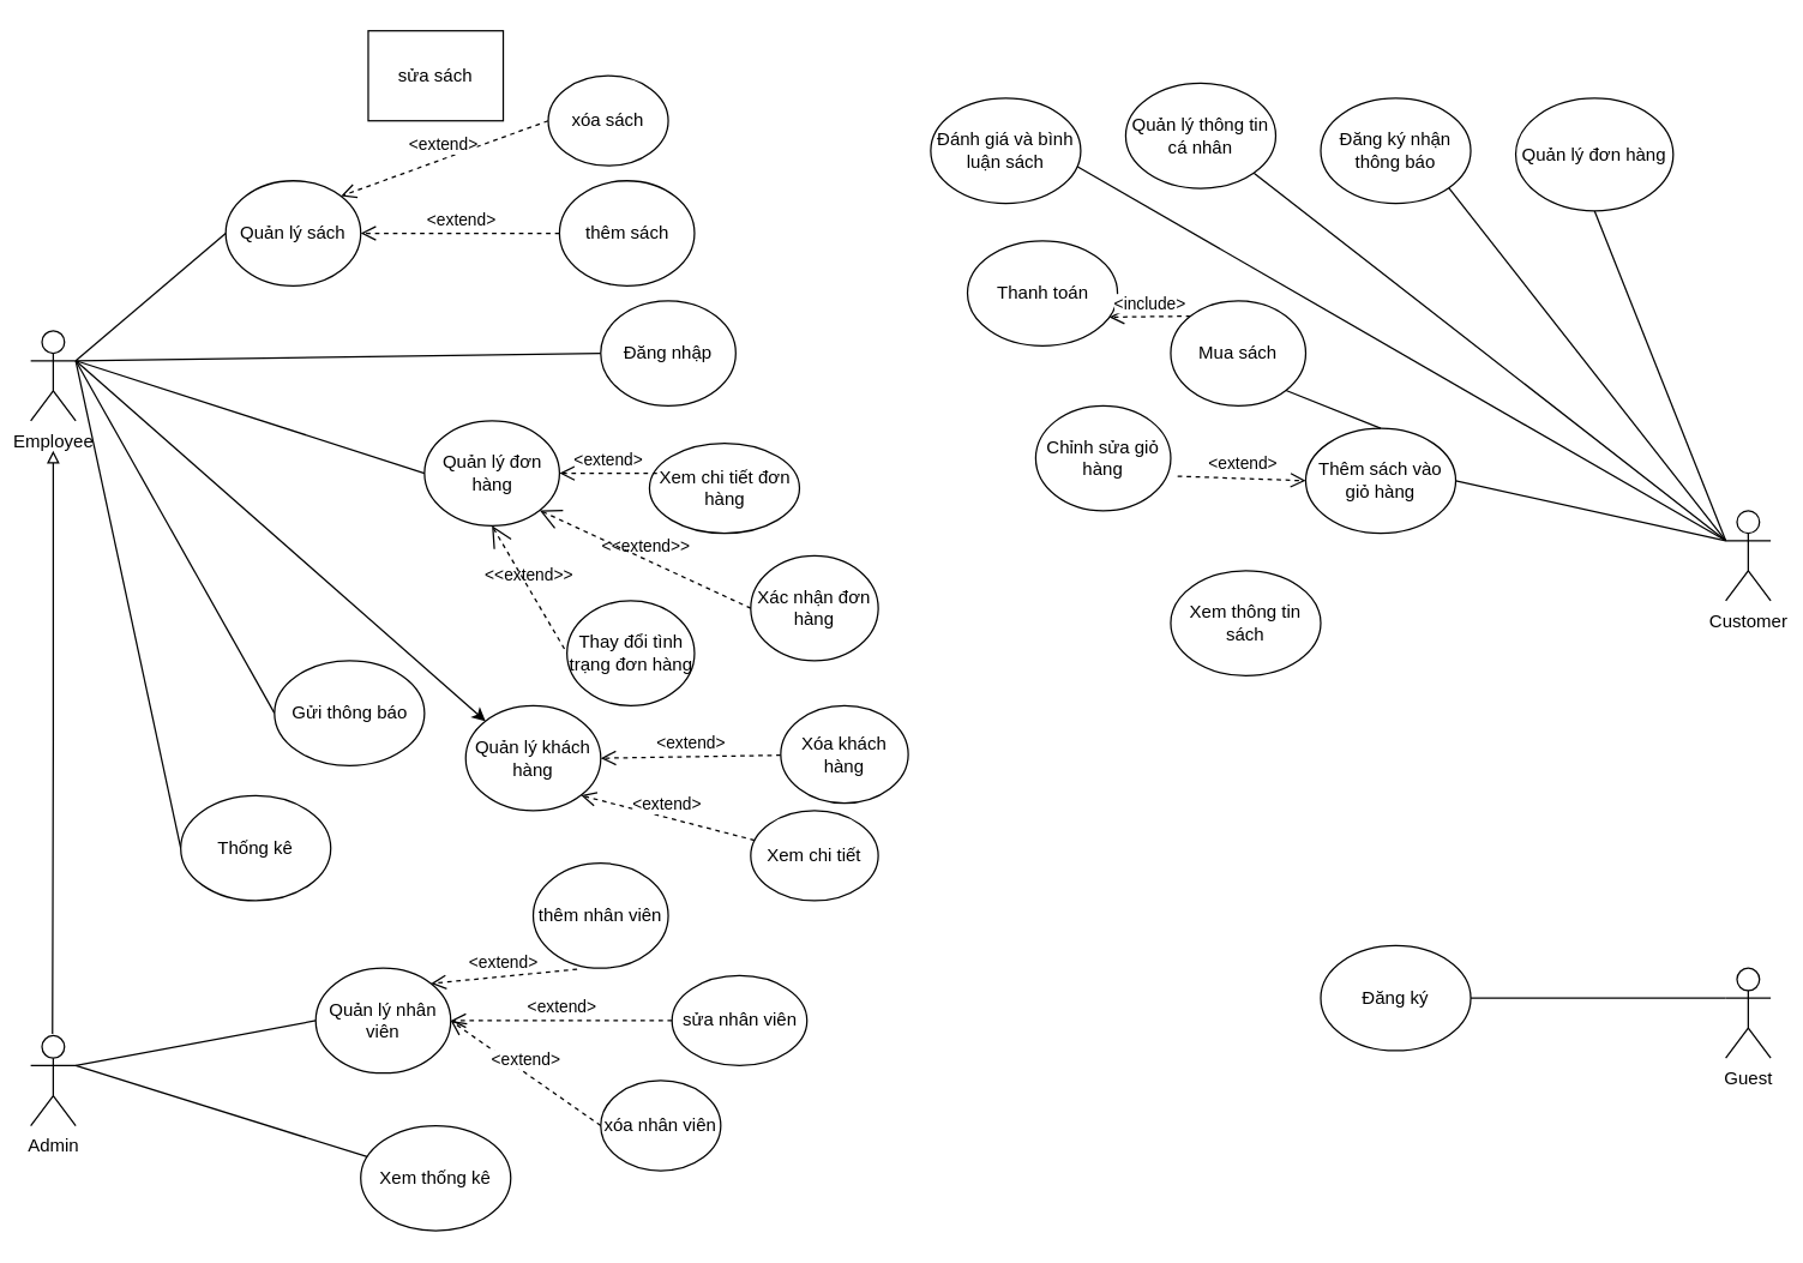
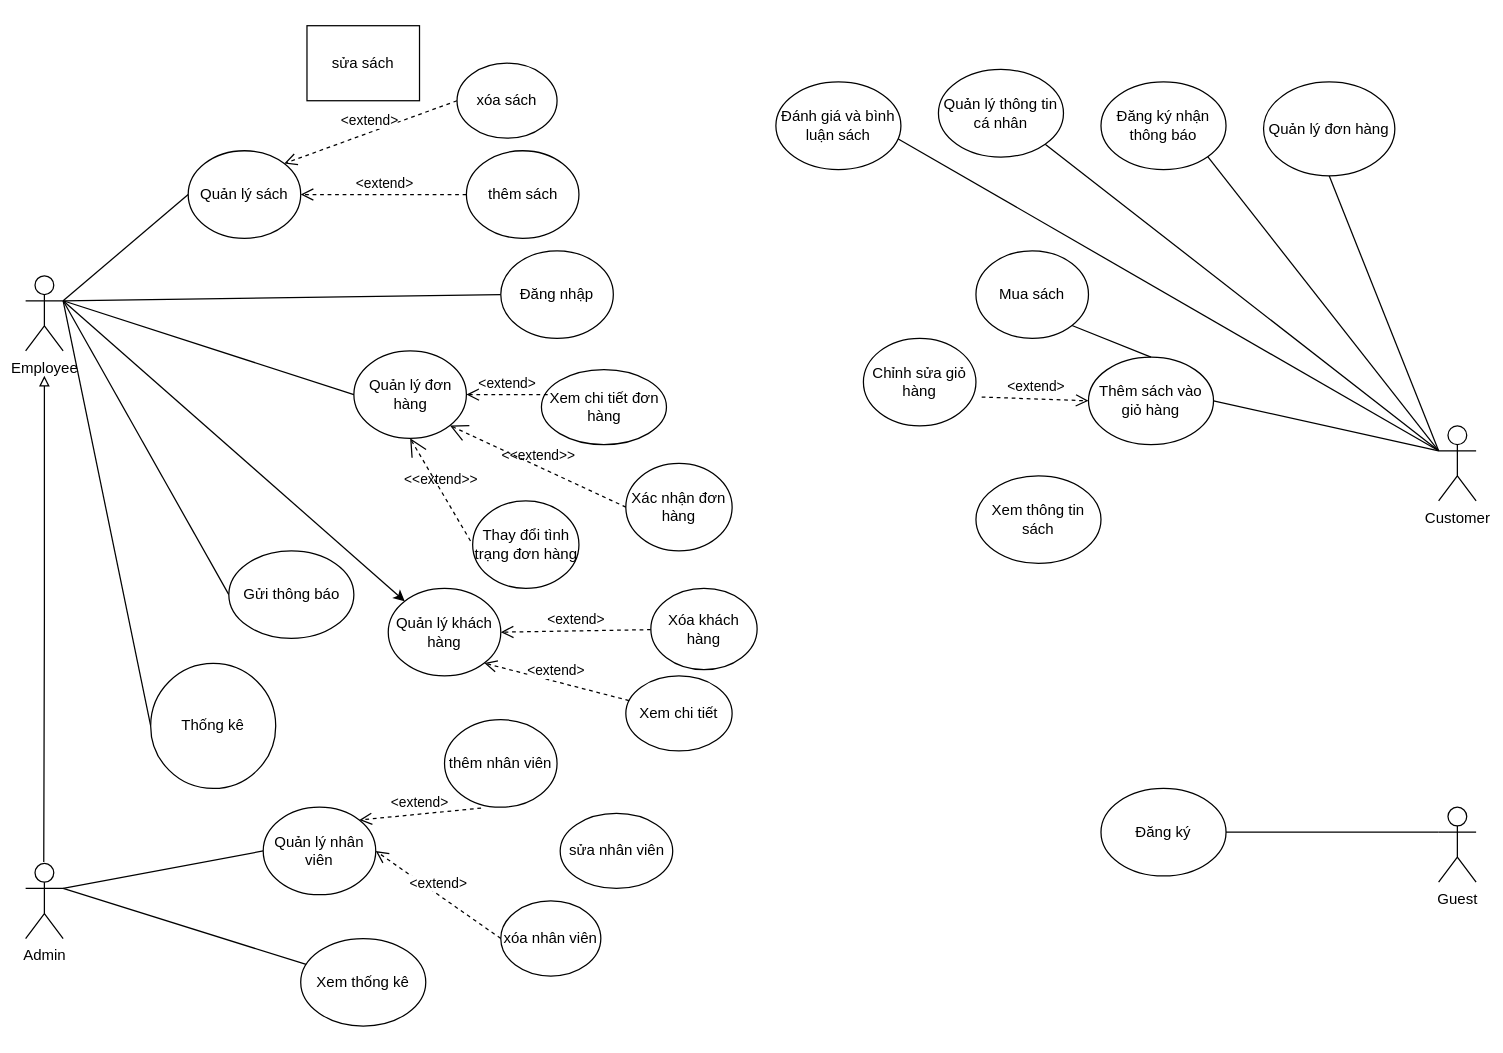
  <mxCell id="0" />
  <mxCell id="1" parent="0" />
  <mxCell id="2" value="Admin" style="shape=umlActor;verticalLabelPosition=bottom;verticalAlign=top;html=1;outlineConnect=0;" parent="1" vertex="1"><mxGeometry x="20" y="690" width="30" height="60" as="geometry" /></mxCell>
  <mxCell id="3" value="Guest&lt;br&gt;" style="shape=umlActor;verticalLabelPosition=bottom;verticalAlign=top;html=1;outlineConnect=0;" parent="1" vertex="1"><mxGeometry x="1150" y="645" width="30" height="60" as="geometry" /></mxCell>
  <mxCell id="4" value="Customer&lt;br&gt;" style="shape=umlActor;verticalLabelPosition=bottom;verticalAlign=top;html=1;outlineConnect=0;" parent="1" vertex="1"><mxGeometry x="1150" y="340" width="30" height="60" as="geometry" /></mxCell>
  <mxCell id="5" style="edgeStyle=none;rounded=1;orthogonalLoop=1;jettySize=auto;html=1;exitX=0;exitY=0.5;exitDx=0;exitDy=0;entryX=1;entryY=0.333;entryDx=0;entryDy=0;entryPerimeter=0;endArrow=none;endFill=0;" parent="1" source="6" target="2" edge="1"><mxGeometry relative="1" as="geometry" /></mxCell>
  <mxCell id="6" value="Quản lý nhân viên" style="ellipse;whiteSpace=wrap;html=1;" parent="1" vertex="1"><mxGeometry x="210" y="645" width="90" height="70" as="geometry" /></mxCell>
  <mxCell id="7" value="thêm nhân viên" style="ellipse;whiteSpace=wrap;html=1;" parent="1" vertex="1"><mxGeometry x="355" y="575" width="90" height="70" as="geometry" /></mxCell>
  <mxCell id="8" value="sửa nhân viên" style="ellipse;whiteSpace=wrap;html=1;" parent="1" vertex="1"><mxGeometry x="447.5" y="650" width="90" height="60" as="geometry" /></mxCell>
  <mxCell id="9" value="xóa nhân viên" style="ellipse;whiteSpace=wrap;html=1;" parent="1" vertex="1"><mxGeometry x="400" y="720" width="80" height="60" as="geometry" /></mxCell>
- <mxCell id="10" value="&amp;lt;extend&amp;gt;&lt;br&gt;" style="html=1;verticalAlign=bottom;endArrow=open;dashed=1;endSize=8;exitX=0;exitY=0.5;exitDx=0;exitDy=0;entryX=1;entryY=0.5;entryDx=0;entryDy=0;" parent="1" source="8" target="6" edge="1"><mxGeometry relative="1" as="geometry"><mxPoint x="335" y="400" as="sourcePoint" /><mxPoint x="410" y="243" as="targetPoint" /><Array as="points" /></mxGeometry></mxCell>
  <mxCell id="11" value="&amp;lt;extend&amp;gt;&lt;br&gt;" style="html=1;verticalAlign=bottom;endArrow=open;dashed=1;endSize=8;exitX=0;exitY=0.5;exitDx=0;exitDy=0;entryX=1;entryY=0.5;entryDx=0;entryDy=0;" parent="1" source="9" target="6" edge="1"><mxGeometry relative="1" as="geometry"><mxPoint x="335" y="400" as="sourcePoint" /><mxPoint x="366.147" y="453.22" as="targetPoint" /><Array as="points" /></mxGeometry></mxCell>
  <mxCell id="12" value="&amp;lt;extend&amp;gt;" style="html=1;verticalAlign=bottom;endArrow=open;dashed=1;endSize=8;exitX=0.325;exitY=1.01;exitDx=0;exitDy=0;entryX=1;entryY=0;entryDx=0;entryDy=0;exitPerimeter=0;" parent="1" source="7" target="6" edge="1"><mxGeometry relative="1" as="geometry"><mxPoint x="334" y="400" as="sourcePoint" /><mxPoint x="365.147" y="453.22" as="targetPoint" /></mxGeometry></mxCell>
  <mxCell id="13" value="Quản lý sách" style="ellipse;whiteSpace=wrap;html=1;" parent="1" vertex="1"><mxGeometry x="150" y="120" width="90" height="70" as="geometry" /></mxCell>
  <mxCell id="14" value="thêm sách" style="ellipse;whiteSpace=wrap;html=1;" parent="1" vertex="1"><mxGeometry x="372.5" y="120" width="90" height="70" as="geometry" /></mxCell>
  <mxCell id="15" value="&amp;lt;extend&amp;gt;" style="html=1;verticalAlign=bottom;endArrow=open;dashed=1;endSize=8;exitX=0;exitY=0.5;exitDx=0;exitDy=0;" parent="1" source="14" target="13" edge="1"><mxGeometry relative="1" as="geometry"><mxPoint x="540" y="300" as="sourcePoint" /><mxPoint x="315.147" y="658.22" as="targetPoint" /></mxGeometry></mxCell>
  <mxCell id="16" value="sửa sách" style="whiteSpace=wrap;html=1;rounded=0;" parent="1" vertex="1"><mxGeometry x="245" y="20" width="90" height="60" as="geometry" /></mxCell>
  <mxCell id="17" value="xóa sách" style="ellipse;whiteSpace=wrap;html=1;" parent="1" vertex="1"><mxGeometry x="365" y="50" width="80" height="60" as="geometry" /></mxCell>
  <mxCell id="18" value="&amp;lt;extend&amp;gt;&lt;br&gt;" style="html=1;verticalAlign=bottom;endArrow=open;dashed=1;endSize=8;exitX=0;exitY=0.5;exitDx=0;exitDy=0;entryX=1;entryY=0;entryDx=0;entryDy=0;" parent="1" source="17" target="13" edge="1"><mxGeometry relative="1" as="geometry"><mxPoint x="285" y="605" as="sourcePoint" /><mxPoint x="316.147" y="658.22" as="targetPoint" /><Array as="points" /></mxGeometry></mxCell>
  <mxCell id="19" value="Xem thống kê" style="ellipse;whiteSpace=wrap;html=1;" parent="1" vertex="1"><mxGeometry x="240" y="750" width="100" height="70" as="geometry" /></mxCell>
  <mxCell id="20" value="" style="endArrow=none;html=1;exitX=1;exitY=0.333;exitDx=0;exitDy=0;exitPerimeter=0;" parent="1" source="2" target="19" edge="1"><mxGeometry width="50" height="50" relative="1" as="geometry"><mxPoint x="80" y="430" as="sourcePoint" /><mxPoint x="570" y="390" as="targetPoint" /></mxGeometry></mxCell>
  <mxCell id="21" value="Đăng ký" style="ellipse;whiteSpace=wrap;html=1;" parent="1" vertex="1"><mxGeometry x="880" y="630" width="100" height="70" as="geometry" /></mxCell>
  <mxCell id="22" value="Quản lý đơn hàng" style="ellipse;whiteSpace=wrap;html=1;" parent="1" vertex="1"><mxGeometry x="282.5" y="280" width="90" height="70" as="geometry" /></mxCell>
  <mxCell id="23" value="Xem chi tiết đơn hàng" style="ellipse;whiteSpace=wrap;html=1;" parent="1" vertex="1"><mxGeometry x="432.5" y="295" width="100" height="60" as="geometry" /></mxCell>
  <mxCell id="24" value="Xác nhận đơn hàng" style="ellipse;whiteSpace=wrap;html=1;" parent="1" vertex="1"><mxGeometry x="500" y="370" width="85" height="70" as="geometry" /></mxCell>
  <mxCell id="25" value="&amp;lt;extend&amp;gt;&lt;br&gt;" style="html=1;verticalAlign=bottom;endArrow=open;dashed=1;endSize=8;exitX=0.05;exitY=0.333;exitDx=0;exitDy=0;exitPerimeter=0;" parent="1" source="23" target="22" edge="1"><mxGeometry relative="1" as="geometry"><mxPoint x="585" y="745" as="sourcePoint" /><mxPoint x="150" y="710" as="targetPoint" /><Array as="points" /></mxGeometry></mxCell>
  <mxCell id="26" value="Quản lý khách hàng" style="ellipse;whiteSpace=wrap;html=1;" parent="1" vertex="1"><mxGeometry x="310" y="470" width="90" height="70" as="geometry" /></mxCell>
  <mxCell id="27" value="&amp;lt;extend&amp;gt;&lt;br&gt;" style="html=1;verticalAlign=bottom;endArrow=open;dashed=1;endSize=8;entryX=1;entryY=0.5;entryDx=0;entryDy=0;" parent="1" source="28" target="26" edge="1"><mxGeometry relative="1" as="geometry"><mxPoint x="755" y="654" as="sourcePoint" /><mxPoint x="786.147" y="707.22" as="targetPoint" /><Array as="points" /></mxGeometry></mxCell>
  <mxCell id="28" value="Xóa khách hàng" style="ellipse;whiteSpace=wrap;html=1;" parent="1" vertex="1"><mxGeometry x="520" y="470" width="85" height="65" as="geometry" /></mxCell>
  <mxCell id="29" style="edgeStyle=none;rounded=1;orthogonalLoop=1;jettySize=auto;html=1;exitX=0;exitY=0.5;exitDx=0;exitDy=0;entryX=1;entryY=0.333;entryDx=0;entryDy=0;entryPerimeter=0;endArrow=none;endFill=0;" parent="1" source="30" target="50" edge="1"><mxGeometry relative="1" as="geometry" /></mxCell>
  <mxCell id="30" value="Đăng nhập" style="ellipse;whiteSpace=wrap;html=1;" parent="1" vertex="1"><mxGeometry x="400" y="200" width="90" height="70" as="geometry" /></mxCell>
  <mxCell id="31" value="" style="endArrow=none;html=1;entryX=0;entryY=0.333;entryDx=0;entryDy=0;entryPerimeter=0;exitX=1;exitY=0.5;exitDx=0;exitDy=0;" parent="1" source="21" target="3" edge="1"><mxGeometry width="50" height="50" relative="1" as="geometry"><mxPoint x="833.51" y="527.26" as="sourcePoint" /><mxPoint x="966.48" y="560" as="targetPoint" /></mxGeometry></mxCell>
  <mxCell id="32" value="Xem thông tin sách" style="ellipse;whiteSpace=wrap;html=1;" parent="1" vertex="1"><mxGeometry x="780" y="380" width="100" height="70" as="geometry" /></mxCell>
  <mxCell id="33" value="Đăng ký nhận thông báo" style="ellipse;whiteSpace=wrap;html=1;" parent="1" vertex="1"><mxGeometry x="880" y="65" width="100" height="70" as="geometry" /></mxCell>
  <mxCell id="34" value="" style="endArrow=none;html=1;exitX=1;exitY=1;exitDx=0;exitDy=0;entryX=0;entryY=0.333;entryDx=0;entryDy=0;entryPerimeter=0;" parent="1" source="33" target="4" edge="1"><mxGeometry width="50" height="50" relative="1" as="geometry"><mxPoint x="843.51" y="212.26" as="sourcePoint" /><mxPoint x="1060" y="350" as="targetPoint" /></mxGeometry></mxCell>
  <mxCell id="35" value="" style="endArrow=none;html=1;exitX=0.5;exitY=1;exitDx=0;exitDy=0;entryX=0;entryY=0.333;entryDx=0;entryDy=0;entryPerimeter=0;" parent="1" source="36" target="4" edge="1"><mxGeometry width="50" height="50" relative="1" as="geometry"><mxPoint x="968.51" y="182.26" as="sourcePoint" /><mxPoint x="1060" y="350" as="targetPoint" /></mxGeometry></mxCell>
  <mxCell id="36" value="Quản lý đơn hàng" style="ellipse;whiteSpace=wrap;html=1;" parent="1" vertex="1"><mxGeometry x="1010" y="65" width="105" height="75" as="geometry" /></mxCell>
  <mxCell id="37" value="" style="endArrow=none;html=1;exitX=1;exitY=1;exitDx=0;exitDy=0;entryX=0;entryY=0.333;entryDx=0;entryDy=0;entryPerimeter=0;" parent="1" source="38" target="4" edge="1"><mxGeometry width="50" height="50" relative="1" as="geometry"><mxPoint x="833.51" y="299.76" as="sourcePoint" /><mxPoint x="1060" y="350" as="targetPoint" /></mxGeometry></mxCell>
  <mxCell id="38" value="Quản lý thông tin cá nhân" style="ellipse;whiteSpace=wrap;html=1;" parent="1" vertex="1"><mxGeometry x="750" y="55" width="100" height="70" as="geometry" /></mxCell>
  <mxCell id="39" value="Đánh giá và bình luận sách" style="ellipse;whiteSpace=wrap;html=1;" parent="1" vertex="1"><mxGeometry x="620" y="65" width="100" height="70" as="geometry" /></mxCell>
  <mxCell id="40" value="" style="endArrow=none;html=1;exitX=0.979;exitY=0.651;exitDx=0;exitDy=0;exitPerimeter=0;entryX=0;entryY=0.333;entryDx=0;entryDy=0;entryPerimeter=0;" parent="1" source="39" target="4" edge="1"><mxGeometry width="50" height="50" relative="1" as="geometry"><mxPoint x="890" y="350" as="sourcePoint" /><mxPoint x="1060" y="350" as="targetPoint" /></mxGeometry></mxCell>
  <mxCell id="41" value="Thêm sách vào giỏ hàng" style="ellipse;whiteSpace=wrap;html=1;" parent="1" vertex="1"><mxGeometry x="870" y="285" width="100" height="70" as="geometry" /></mxCell>
  <mxCell id="42" value="" style="endArrow=none;html=1;exitX=1;exitY=0.5;exitDx=0;exitDy=0;entryX=0;entryY=0.333;entryDx=0;entryDy=0;entryPerimeter=0;" parent="1" source="41" target="4" edge="1"><mxGeometry width="50" height="50" relative="1" as="geometry"><mxPoint x="890" y="350" as="sourcePoint" /><mxPoint x="1060" y="350" as="targetPoint" /></mxGeometry></mxCell>
- <mxCell id="43" value="Thanh toán" style="ellipse;whiteSpace=wrap;html=1;" parent="1" vertex="1"><mxGeometry x="644.5" y="160" width="100" height="70" as="geometry" /></mxCell>
- <mxCell id="44" value="&amp;lt;include&amp;gt;" style="html=1;verticalAlign=bottom;endArrow=open;dashed=1;endSize=8;exitX=0;exitY=0;exitDx=0;exitDy=0;entryX=0.945;entryY=0.727;entryDx=0;entryDy=0;entryPerimeter=0;" parent="1" source="47" target="43" edge="1"><mxGeometry relative="1" as="geometry"><mxPoint x="1025" y="370" as="sourcePoint" /><mxPoint x="690" y="210" as="targetPoint" /><Array as="points" /></mxGeometry></mxCell>
  <mxCell id="45" value="Chỉnh sửa giỏ hàng" style="ellipse;whiteSpace=wrap;html=1;" parent="1" vertex="1"><mxGeometry x="690" y="270" width="90" height="70" as="geometry" /></mxCell>
  <mxCell id="46" value="&amp;lt;extend&amp;gt;" style="html=1;verticalAlign=bottom;endArrow=open;dashed=1;endSize=8;exitX=1.051;exitY=0.671;exitDx=0;exitDy=0;entryX=0;entryY=0.5;entryDx=0;entryDy=0;exitPerimeter=0;" parent="1" source="45" target="41" edge="1"><mxGeometry relative="1" as="geometry"><mxPoint x="614" y="510" as="sourcePoint" /><mxPoint x="540" y="340" as="targetPoint" /></mxGeometry></mxCell>
  <mxCell id="47" value="Mua sách" style="ellipse;whiteSpace=wrap;html=1;" parent="1" vertex="1"><mxGeometry x="780" y="200" width="90" height="70" as="geometry" /></mxCell>
  <mxCell id="48" value="" style="endArrow=none;html=1;exitX=1;exitY=1;exitDx=0;exitDy=0;entryX=0.5;entryY=0;entryDx=0;entryDy=0;" parent="1" source="47" target="41" edge="1"><mxGeometry width="50" height="50" relative="1" as="geometry"><mxPoint x="890" y="350" as="sourcePoint" /><mxPoint x="1060" y="350" as="targetPoint" /></mxGeometry></mxCell>
  <mxCell id="49" style="edgeStyle=none;rounded=1;orthogonalLoop=1;jettySize=auto;html=1;exitX=1;exitY=0.333;exitDx=0;exitDy=0;exitPerimeter=0;entryX=0;entryY=0.5;entryDx=0;entryDy=0;endArrow=none;endFill=0;" parent="1" source="50" target="55" edge="1"><mxGeometry relative="1" as="geometry" /></mxCell>
  <mxCell id="50" value="Employee" style="shape=umlActor;verticalLabelPosition=bottom;verticalAlign=top;html=1;outlineConnect=0;" parent="1" vertex="1"><mxGeometry x="20" y="220" width="30" height="60" as="geometry" /></mxCell>
  <mxCell id="51" value="" style="endArrow=none;html=1;entryX=0;entryY=0.5;entryDx=0;entryDy=0;exitX=1;exitY=0.333;exitDx=0;exitDy=0;exitPerimeter=0;" parent="1" source="50" target="22" edge="1"><mxGeometry width="50" height="50" relative="1" as="geometry"><mxPoint x="410" y="970" as="sourcePoint" /><mxPoint x="460" y="920" as="targetPoint" /></mxGeometry></mxCell>
  <mxCell id="52" value="" style="endArrow=classic;html=1;entryX=0;entryY=0;entryDx=0;entryDy=0;exitX=1;exitY=0.333;exitDx=0;exitDy=0;exitPerimeter=0;" parent="1" source="50" target="26" edge="1"><mxGeometry width="50" height="50" relative="1" as="geometry"><mxPoint x="410" y="970" as="sourcePoint" /><mxPoint x="460" y="920" as="targetPoint" /></mxGeometry></mxCell>
  <mxCell id="53" value="" style="endArrow=none;html=1;exitX=1;exitY=0.333;exitDx=0;exitDy=0;exitPerimeter=0;entryX=0;entryY=0.5;entryDx=0;entryDy=0;" parent="1" source="50" target="13" edge="1"><mxGeometry width="50" height="50" relative="1" as="geometry"><mxPoint x="410" y="970" as="sourcePoint" /><mxPoint x="460" y="920" as="targetPoint" /></mxGeometry></mxCell>
  <mxCell id="54" value="&amp;lt;&amp;lt;extend&amp;gt;&amp;gt;" style="edgeStyle=none;html=1;startArrow=open;endArrow=none;startSize=12;verticalAlign=bottom;dashed=1;labelBackgroundColor=none;entryX=0;entryY=0.5;entryDx=0;entryDy=0;exitX=1;exitY=1;exitDx=0;exitDy=0;" parent="1" source="22" target="24" edge="1"><mxGeometry width="160" relative="1" as="geometry"><mxPoint x="310" y="520" as="sourcePoint" /><mxPoint x="470" y="520" as="targetPoint" /></mxGeometry></mxCell>
- <mxCell id="55" value="Thống kê" style="ellipse;whiteSpace=wrap;html=1;" parent="1" vertex="1"><mxGeometry x="120" y="530" width="100" height="70" as="geometry" /></mxCell>
+ <mxCell id="55" value="Thống kê" style="ellipse;whiteSpace=wrap;html=1;" parent="1" vertex="1"><mxGeometry x="120" y="530" width="100" height="100" as="geometry" /></mxCell>
  <mxCell id="56" value="Thay đổi tình trạng đơn hàng" style="ellipse;whiteSpace=wrap;html=1;" parent="1" vertex="1"><mxGeometry x="377.5" y="400" width="85" height="70" as="geometry" /></mxCell>
  <mxCell id="57" value="&amp;lt;&amp;lt;extend&amp;gt;&amp;gt;" style="edgeStyle=none;html=1;startArrow=open;endArrow=none;startSize=12;verticalAlign=bottom;dashed=1;labelBackgroundColor=none;entryX=0;entryY=0.5;entryDx=0;entryDy=0;exitX=0.5;exitY=1;exitDx=0;exitDy=0;" parent="1" source="22" target="56" edge="1"><mxGeometry width="160" relative="1" as="geometry"><mxPoint x="350" y="489.999" as="sourcePoint" /><mxPoint x="413.18" y="570.25" as="targetPoint" /></mxGeometry></mxCell>
  <mxCell id="58" style="edgeStyle=none;rounded=1;orthogonalLoop=1;jettySize=auto;html=1;exitX=1;exitY=0.333;exitDx=0;exitDy=0;exitPerimeter=0;entryX=0;entryY=0.5;entryDx=0;entryDy=0;endArrow=none;endFill=0;" parent="1" source="50" target="59" edge="1"><mxGeometry relative="1" as="geometry"><mxPoint x="30" y="320" as="sourcePoint" /></mxGeometry></mxCell>
  <mxCell id="59" value="Gửi thông báo" style="ellipse;whiteSpace=wrap;html=1;" parent="1" vertex="1"><mxGeometry x="182.5" y="440" width="100" height="70" as="geometry" /></mxCell>
  <mxCell id="60" style="edgeStyle=orthogonalEdgeStyle;rounded=0;orthogonalLoop=1;jettySize=auto;html=1;entryX=0.5;entryY=0;entryDx=0;entryDy=0;entryPerimeter=0;endArrow=none;endFill=0;startArrow=block;startFill=0;" parent="1" edge="1"><mxGeometry relative="1" as="geometry"><mxPoint x="35" y="300" as="sourcePoint" /><mxPoint x="34.5" y="688.75" as="targetPoint" /><Array as="points"><mxPoint x="35" y="494" /></Array></mxGeometry></mxCell>
  <mxCell id="61" value="&amp;lt;extend&amp;gt;&lt;br&gt;" style="html=1;verticalAlign=bottom;endArrow=open;dashed=1;endSize=8;entryX=1;entryY=1;entryDx=0;entryDy=0;" parent="1" source="62" target="26" edge="1"><mxGeometry relative="1" as="geometry"><mxPoint x="745" y="699" as="sourcePoint" /><mxPoint x="472.5" y="600" as="targetPoint" /><Array as="points" /></mxGeometry></mxCell>
  <mxCell id="62" value="Xem chi tiết" style="ellipse;whiteSpace=wrap;html=1;" parent="1" vertex="1"><mxGeometry x="500" y="540" width="85" height="60" as="geometry" /></mxCell>
